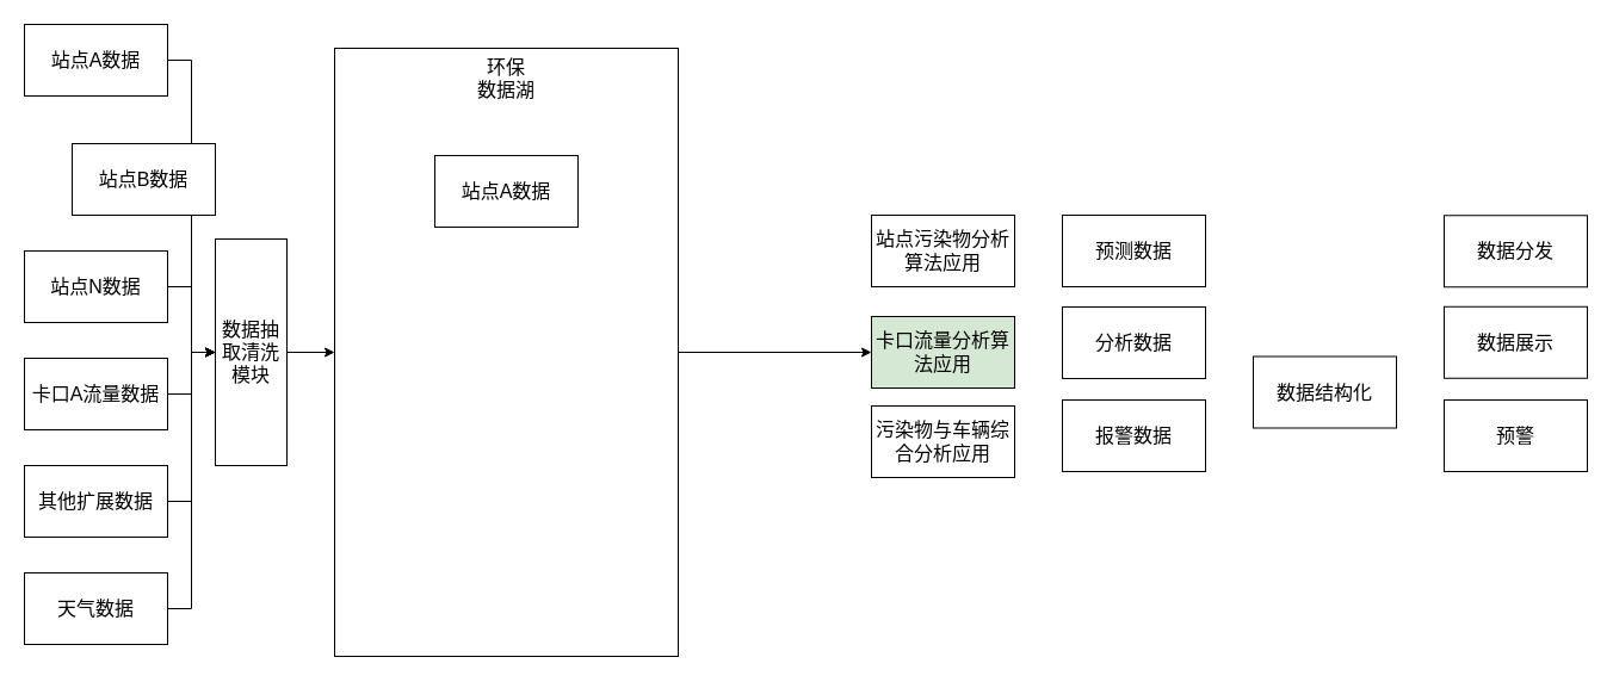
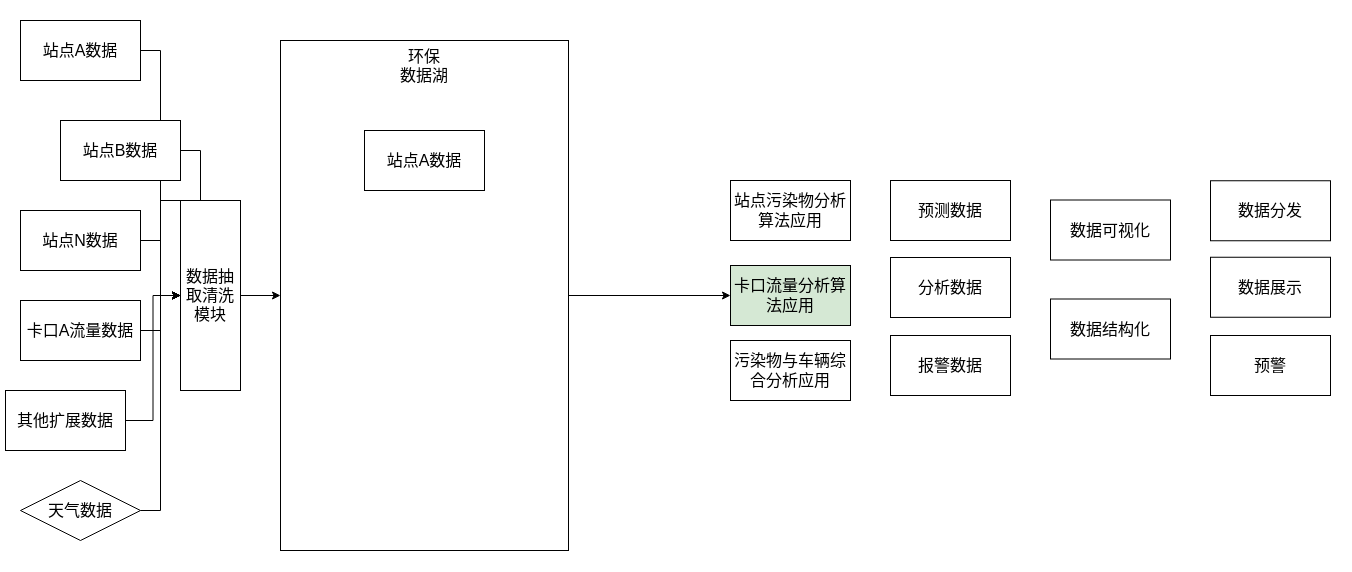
  <mxCell id="0" />
  <mxCell id="1" parent="0" />
  <mxCell id="2" style="edgeStyle=orthogonalEdgeStyle;rounded=0;orthogonalLoop=1;jettySize=auto;html=1;exitX=1;exitY=0.5;exitDx=0;exitDy=0;entryX=0;entryY=0.5;entryDx=0;entryDy=0;fontSize=16;" edge="1" parent="1" source="3" target="15"><mxGeometry relative="1" as="geometry" /></mxCell>
  <mxCell id="3" value="站点A数据" style="rounded=0;whiteSpace=wrap;html=1;fontSize=16;" vertex="1" parent="1"><mxGeometry x="20" y="20" width="120" height="60" as="geometry" /></mxCell>
+ <mxCell id="4" style="edgeStyle=orthogonalEdgeStyle;rounded=0;orthogonalLoop=1;jettySize=auto;html=1;exitX=1;exitY=0.5;exitDx=0;exitDy=0;entryX=0;entryY=0.5;entryDx=0;entryDy=0;fontSize=16;" edge="1" parent="1" source="5" target="15"><mxGeometry relative="1" as="geometry" /></mxCell>
  <mxCell id="5" value="站点B数据" style="rounded=0;whiteSpace=wrap;html=1;fontSize=16;" vertex="1" parent="1"><mxGeometry x="60" y="120" width="120" height="60" as="geometry" /></mxCell>
  <mxCell id="6" style="edgeStyle=orthogonalEdgeStyle;rounded=0;orthogonalLoop=1;jettySize=auto;html=1;exitX=1;exitY=0.5;exitDx=0;exitDy=0;entryX=0;entryY=0.5;entryDx=0;entryDy=0;fontSize=16;" edge="1" parent="1" source="7" target="15"><mxGeometry relative="1" as="geometry" /></mxCell>
  <mxCell id="7" value="站点N数据" style="rounded=0;whiteSpace=wrap;html=1;fontSize=16;" vertex="1" parent="1"><mxGeometry x="20" y="210" width="120" height="60" as="geometry" /></mxCell>
  <mxCell id="8" style="edgeStyle=orthogonalEdgeStyle;rounded=0;orthogonalLoop=1;jettySize=auto;html=1;exitX=1;exitY=0.5;exitDx=0;exitDy=0;entryX=0;entryY=0.5;entryDx=0;entryDy=0;fontSize=16;" edge="1" parent="1" source="9" target="15"><mxGeometry relative="1" as="geometry" /></mxCell>
  <mxCell id="9" value="卡口A流量数据" style="rounded=0;whiteSpace=wrap;html=1;fontSize=16;" vertex="1" parent="1"><mxGeometry x="20" y="300" width="120" height="60" as="geometry" /></mxCell>
  <mxCell id="10" style="edgeStyle=orthogonalEdgeStyle;rounded=0;orthogonalLoop=1;jettySize=auto;html=1;exitX=1;exitY=0.5;exitDx=0;exitDy=0;entryX=0;entryY=0.5;entryDx=0;entryDy=0;fontSize=16;" edge="1" parent="1" source="11" target="15"><mxGeometry relative="1" as="geometry" /></mxCell>
- <mxCell id="11" value="其他扩展数据" style="rounded=0;whiteSpace=wrap;html=1;fontSize=16;" vertex="1" parent="1"><mxGeometry x="20" y="390" width="120" height="60" as="geometry" /></mxCell>
+ <mxCell id="11" value="其他扩展数据" style="rounded=0;whiteSpace=wrap;html=1;fontSize=16;" vertex="1" parent="1"><mxGeometry x="5" y="390" width="120" height="60" as="geometry" /></mxCell>
  <mxCell id="12" style="edgeStyle=orthogonalEdgeStyle;rounded=0;orthogonalLoop=1;jettySize=auto;html=1;exitX=1;exitY=0.5;exitDx=0;exitDy=0;entryX=0;entryY=0.5;entryDx=0;entryDy=0;fontSize=16;" edge="1" parent="1" source="13" target="17"><mxGeometry relative="1" as="geometry" /></mxCell>
  <mxCell id="13" value="环保&lt;br style=&quot;font-size: 16px;&quot;&gt;数据湖" style="rounded=0;whiteSpace=wrap;html=1;fontSize=16;verticalAlign=top;" vertex="1" parent="1"><mxGeometry x="280" y="40" width="288" height="510" as="geometry" /></mxCell>
  <mxCell id="14" style="edgeStyle=orthogonalEdgeStyle;rounded=0;orthogonalLoop=1;jettySize=auto;html=1;exitX=1;exitY=0.5;exitDx=0;exitDy=0;entryX=0;entryY=0.5;entryDx=0;entryDy=0;fontSize=16;" edge="1" parent="1" source="15" target="13"><mxGeometry relative="1" as="geometry" /></mxCell>
  <mxCell id="15" value="数据抽取清洗模块" style="rounded=0;whiteSpace=wrap;html=1;fontSize=16;" vertex="1" parent="1"><mxGeometry x="180" y="200" width="60" height="190" as="geometry" /></mxCell>
  <mxCell id="16" value="站点污染物分析算法应用" style="rounded=0;whiteSpace=wrap;html=1;fontSize=16;" vertex="1" parent="1"><mxGeometry x="730" y="180" width="120" height="60" as="geometry" /></mxCell>
  <mxCell id="17" value="卡口流量分析算法应用" style="rounded=0;whiteSpace=wrap;html=1;fontSize=16;fillColor=#d5e8d4;" vertex="1" parent="1"><mxGeometry x="730" y="265" width="120" height="60" as="geometry" /></mxCell>
  <mxCell id="18" value="污染物与车辆综合分析应用" style="rounded=0;whiteSpace=wrap;html=1;fontSize=16;" vertex="1" parent="1"><mxGeometry x="730" y="340" width="120" height="60" as="geometry" /></mxCell>
  <mxCell id="19" value="预测数据" style="rounded=0;whiteSpace=wrap;html=1;fontSize=16;" vertex="1" parent="1"><mxGeometry x="890" y="180" width="120" height="60" as="geometry" /></mxCell>
  <mxCell id="20" value="分析数据" style="rounded=0;whiteSpace=wrap;html=1;fontSize=16;" vertex="1" parent="1"><mxGeometry x="890" y="257" width="120" height="60" as="geometry" /></mxCell>
  <mxCell id="21" value="报警数据" style="rounded=0;whiteSpace=wrap;html=1;fontSize=16;" vertex="1" parent="1"><mxGeometry x="890" y="335" width="120" height="60" as="geometry" /></mxCell>
  <mxCell id="22" value="数据分发" style="rounded=0;whiteSpace=wrap;html=1;fontSize=16;" vertex="1" parent="1"><mxGeometry x="1210" y="180.25" width="120" height="60" as="geometry" /></mxCell>
  <mxCell id="23" value="数据展示" style="rounded=0;whiteSpace=wrap;html=1;fontSize=16;" vertex="1" parent="1"><mxGeometry x="1210" y="256.75" width="120" height="60" as="geometry" /></mxCell>
+ <mxCell id="24" value="数据可视化" style="rounded=0;whiteSpace=wrap;html=1;fontSize=16;" vertex="1" parent="1"><mxGeometry x="1050" y="199.5" width="120" height="60" as="geometry" /></mxCell>
  <mxCell id="25" value="数据结构化" style="rounded=0;whiteSpace=wrap;html=1;fontSize=16;" vertex="1" parent="1"><mxGeometry x="1050" y="298.5" width="120" height="60" as="geometry" /></mxCell>
  <mxCell id="26" style="edgeStyle=orthogonalEdgeStyle;rounded=0;orthogonalLoop=1;jettySize=auto;html=1;exitX=1;exitY=0.5;exitDx=0;exitDy=0;entryX=0;entryY=0.5;entryDx=0;entryDy=0;fontSize=16;" edge="1" parent="1" source="27" target="15"><mxGeometry relative="1" as="geometry" /></mxCell>
- <mxCell id="27" value="天气数据" style="rounded=0;whiteSpace=wrap;html=1;fontSize=16;" vertex="1" parent="1"><mxGeometry x="20" y="480" width="120" height="60" as="geometry" /></mxCell>
+ <mxCell id="27" value="天气数据" style="rhombus;whiteSpace=wrap;html=1;fontSize=16;" vertex="1" parent="1"><mxGeometry x="20" y="480" width="120" height="60" as="geometry" /></mxCell>
  <mxCell id="28" value="预警" style="rounded=0;whiteSpace=wrap;html=1;fontSize=16;" vertex="1" parent="1"><mxGeometry x="1210" y="335" width="120" height="60" as="geometry" /></mxCell>
  <mxCell id="29" value="站点A数据" style="rounded=0;whiteSpace=wrap;html=1;fontSize=16;" vertex="1" parent="1"><mxGeometry x="364" y="130" width="120" height="60" as="geometry" /></mxCell>
